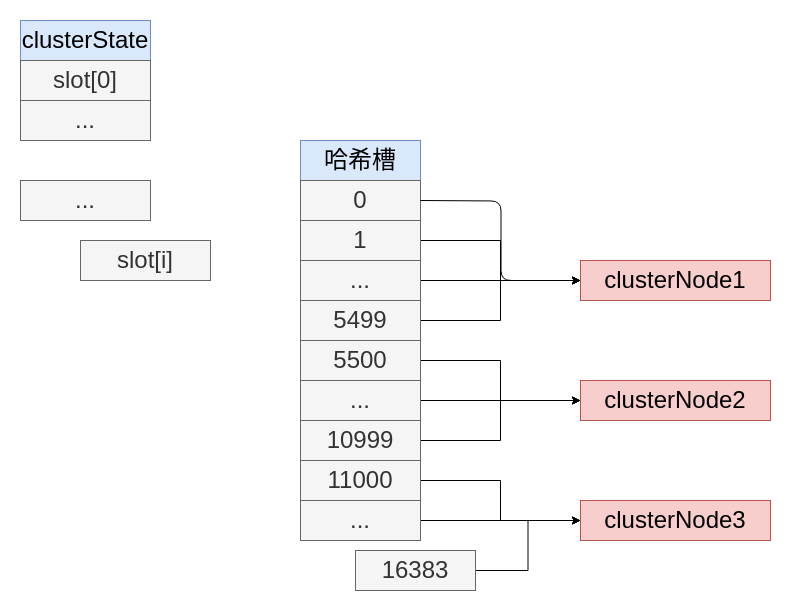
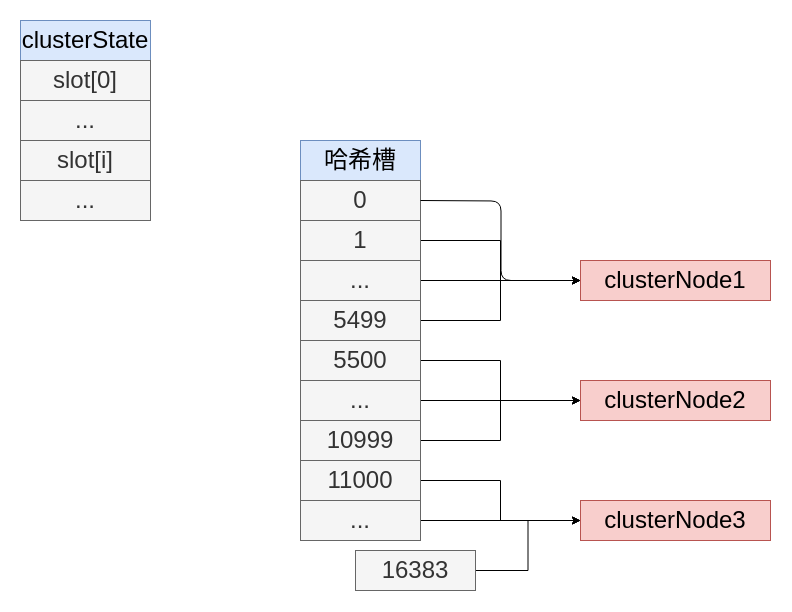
  <mxCell id="0" />
  <mxCell id="1" parent="0" />
  <mxCell id="2" value="&lt;font style=&quot;font-size: 24px&quot;&gt;哈希槽&lt;/font&gt;" style="rounded=0;whiteSpace=wrap;html=1;fillColor=#dae8fc;strokeColor=#6c8ebf;" vertex="1" parent="1"><mxGeometry x="300" y="140" width="120" height="40" as="geometry" /></mxCell>
  <mxCell id="3" value="&lt;font style=&quot;font-size: 24px&quot;&gt;0&lt;/font&gt;" style="rounded=0;whiteSpace=wrap;html=1;fillColor=#f5f5f5;strokeColor=#666666;fontColor=#333333;" vertex="1" parent="1"><mxGeometry x="300" y="180" width="120" height="40" as="geometry" /></mxCell>
  <mxCell id="4" style="edgeStyle=orthogonalEdgeStyle;rounded=0;orthogonalLoop=1;jettySize=auto;html=1;entryX=0;entryY=0.5;entryDx=0;entryDy=0;" edge="1" parent="1" source="5" target="27"><mxGeometry relative="1" as="geometry" /></mxCell>
  <mxCell id="5" value="&lt;font style=&quot;font-size: 24px&quot;&gt;1&lt;/font&gt;" style="rounded=0;whiteSpace=wrap;html=1;fillColor=#f5f5f5;strokeColor=#666666;fontColor=#333333;" vertex="1" parent="1"><mxGeometry x="300" y="220" width="120" height="40" as="geometry" /></mxCell>
  <mxCell id="6" style="edgeStyle=orthogonalEdgeStyle;rounded=0;orthogonalLoop=1;jettySize=auto;html=1;entryX=0;entryY=0.5;entryDx=0;entryDy=0;" edge="1" parent="1" source="7" target="27"><mxGeometry relative="1" as="geometry" /></mxCell>
  <mxCell id="7" value="&lt;span style=&quot;font-size: 24px&quot;&gt;...&lt;/span&gt;" style="rounded=0;whiteSpace=wrap;html=1;fillColor=#f5f5f5;strokeColor=#666666;fontColor=#333333;" vertex="1" parent="1"><mxGeometry x="300" y="260" width="120" height="40" as="geometry" /></mxCell>
  <mxCell id="8" style="edgeStyle=orthogonalEdgeStyle;rounded=0;orthogonalLoop=1;jettySize=auto;html=1;entryX=0;entryY=0.5;entryDx=0;entryDy=0;" edge="1" parent="1" source="9" target="27"><mxGeometry relative="1" as="geometry" /></mxCell>
  <mxCell id="9" value="&lt;span style=&quot;font-size: 24px&quot;&gt;5499&lt;/span&gt;" style="rounded=0;whiteSpace=wrap;html=1;fillColor=#f5f5f5;strokeColor=#666666;fontColor=#333333;" vertex="1" parent="1"><mxGeometry x="300" y="300" width="120" height="40" as="geometry" /></mxCell>
  <mxCell id="10" style="edgeStyle=orthogonalEdgeStyle;rounded=0;orthogonalLoop=1;jettySize=auto;html=1;" edge="1" parent="1" source="11" target="28"><mxGeometry relative="1" as="geometry" /></mxCell>
  <mxCell id="11" value="&lt;span style=&quot;font-size: 24px&quot;&gt;...&lt;/span&gt;" style="rounded=0;whiteSpace=wrap;html=1;fillColor=#f5f5f5;strokeColor=#666666;fontColor=#333333;" vertex="1" parent="1"><mxGeometry x="300" y="380" width="120" height="40" as="geometry" /></mxCell>
  <mxCell id="12" style="edgeStyle=orthogonalEdgeStyle;rounded=0;orthogonalLoop=1;jettySize=auto;html=1;" edge="1" parent="1" source="13" target="28"><mxGeometry relative="1" as="geometry" /></mxCell>
  <mxCell id="13" value="&lt;span style=&quot;font-size: 24px&quot;&gt;10999&lt;/span&gt;" style="rounded=0;whiteSpace=wrap;html=1;fillColor=#f5f5f5;strokeColor=#666666;fontColor=#333333;" vertex="1" parent="1"><mxGeometry x="300" y="420" width="120" height="40" as="geometry" /></mxCell>
  <mxCell id="14" style="edgeStyle=orthogonalEdgeStyle;rounded=0;orthogonalLoop=1;jettySize=auto;html=1;entryX=0;entryY=0.5;entryDx=0;entryDy=0;" edge="1" parent="1" source="15" target="29"><mxGeometry relative="1" as="geometry" /></mxCell>
  <mxCell id="15" value="&lt;span style=&quot;font-size: 24px&quot;&gt;11000&lt;/span&gt;" style="rounded=0;whiteSpace=wrap;html=1;fillColor=#f5f5f5;strokeColor=#666666;fontColor=#333333;" vertex="1" parent="1"><mxGeometry x="300" y="460" width="120" height="40" as="geometry" /></mxCell>
  <mxCell id="16" style="edgeStyle=orthogonalEdgeStyle;rounded=0;orthogonalLoop=1;jettySize=auto;html=1;entryX=0;entryY=0.5;entryDx=0;entryDy=0;" edge="1" parent="1" source="17" target="29"><mxGeometry relative="1" as="geometry" /></mxCell>
  <mxCell id="17" value="&lt;span style=&quot;font-size: 24px&quot;&gt;...&lt;/span&gt;" style="rounded=0;whiteSpace=wrap;html=1;fillColor=#f5f5f5;strokeColor=#666666;fontColor=#333333;" vertex="1" parent="1"><mxGeometry x="300" y="500" width="120" height="40" as="geometry" /></mxCell>
  <mxCell id="18" style="edgeStyle=orthogonalEdgeStyle;rounded=0;orthogonalLoop=1;jettySize=auto;html=1;entryX=0;entryY=0.5;entryDx=0;entryDy=0;" edge="1" parent="1" source="19" target="28"><mxGeometry relative="1" as="geometry" /></mxCell>
  <mxCell id="19" value="&lt;span style=&quot;font-size: 24px&quot;&gt;5500&lt;/span&gt;" style="rounded=0;whiteSpace=wrap;html=1;fillColor=#f5f5f5;strokeColor=#666666;fontColor=#333333;" vertex="1" parent="1"><mxGeometry x="300" y="340" width="120" height="40" as="geometry" /></mxCell>
  <mxCell id="20" style="edgeStyle=orthogonalEdgeStyle;rounded=0;orthogonalLoop=1;jettySize=auto;html=1;entryX=0;entryY=0.5;entryDx=0;entryDy=0;" edge="1" parent="1" source="21" target="29"><mxGeometry relative="1" as="geometry" /></mxCell>
  <mxCell id="21" value="&lt;span style=&quot;font-size: 24px&quot;&gt;16383&lt;/span&gt;" style="rounded=0;whiteSpace=wrap;html=1;fillColor=#f5f5f5;strokeColor=#666666;fontColor=#333333;" vertex="1" parent="1"><mxGeometry x="355" y="550" width="120" height="40" as="geometry" /></mxCell>
  <mxCell id="22" value="&lt;font style=&quot;font-size: 24px&quot;&gt;clusterState&lt;/font&gt;" style="rounded=0;whiteSpace=wrap;html=1;fillColor=#dae8fc;strokeColor=#6c8ebf;" vertex="1" parent="1"><mxGeometry x="20" y="20" width="130" height="40" as="geometry" /></mxCell>
  <mxCell id="23" value="&lt;font style=&quot;font-size: 24px&quot;&gt;slot[0]&lt;/font&gt;" style="rounded=0;whiteSpace=wrap;html=1;fillColor=#f5f5f5;strokeColor=#666666;fontColor=#333333;" vertex="1" parent="1"><mxGeometry x="20" width="130" height="40" as="geometry" y="60" /></mxCell>
  <mxCell id="24" value="&lt;span style=&quot;font-size: 24px&quot;&gt;...&lt;/span&gt;" style="rounded=0;whiteSpace=wrap;html=1;fillColor=#f5f5f5;strokeColor=#666666;fontColor=#333333;" vertex="1" parent="1"><mxGeometry x="20" y="100" width="130" height="40" as="geometry" /></mxCell>
- <mxCell id="25" value="&lt;span style=&quot;font-size: 24px&quot;&gt;slot[i]&lt;/span&gt;" style="rounded=0;whiteSpace=wrap;html=1;fillColor=#f5f5f5;strokeColor=#666666;fontColor=#333333;" vertex="1" parent="1"><mxGeometry x="80" y="240" width="130" height="40" as="geometry" /></mxCell>
+ <mxCell id="25" value="&lt;span style=&quot;font-size: 24px&quot;&gt;slot[i]&lt;/span&gt;" style="rounded=0;whiteSpace=wrap;html=1;fillColor=#f5f5f5;strokeColor=#666666;fontColor=#333333;" vertex="1" parent="1"><mxGeometry x="20" y="140" width="130" height="40" as="geometry" /></mxCell>
  <mxCell id="26" value="&lt;span style=&quot;font-size: 24px&quot;&gt;...&lt;/span&gt;" style="rounded=0;whiteSpace=wrap;html=1;fillColor=#f5f5f5;strokeColor=#666666;fontColor=#333333;" vertex="1" parent="1"><mxGeometry x="20" y="180" width="130" height="40" as="geometry" /></mxCell>
  <mxCell id="27" value="&lt;font style=&quot;font-size: 24px&quot;&gt;clusterNode1&lt;/font&gt;" style="rounded=0;whiteSpace=wrap;html=1;fillColor=#f8cecc;strokeColor=#b85450;" vertex="1" parent="1"><mxGeometry x="580" y="260" width="190" height="40" as="geometry" /></mxCell>
  <mxCell id="28" value="&lt;font style=&quot;font-size: 24px&quot;&gt;clusterNode2&lt;/font&gt;" style="rounded=0;whiteSpace=wrap;html=1;fillColor=#f8cecc;strokeColor=#b85450;" vertex="1" parent="1"><mxGeometry x="580" y="380" width="190" height="40" as="geometry" /></mxCell>
  <mxCell id="29" value="&lt;font style=&quot;font-size: 24px&quot;&gt;clusterNode3&lt;/font&gt;" style="rounded=0;whiteSpace=wrap;html=1;fillColor=#f8cecc;strokeColor=#b85450;" vertex="1" parent="1"><mxGeometry x="580" y="500" width="190" height="40" as="geometry" /></mxCell>
  <mxCell id="30" value="" style="endArrow=classic;html=1;entryX=0;entryY=0.5;entryDx=0;entryDy=0;edgeStyle=orthogonalEdgeStyle;" edge="1" parent="1" target="27"><mxGeometry width="50" height="50" relative="1" as="geometry"><mxPoint x="420" y="200" as="sourcePoint" /><mxPoint x="570" y="200" as="targetPoint" /></mxGeometry></mxCell>
